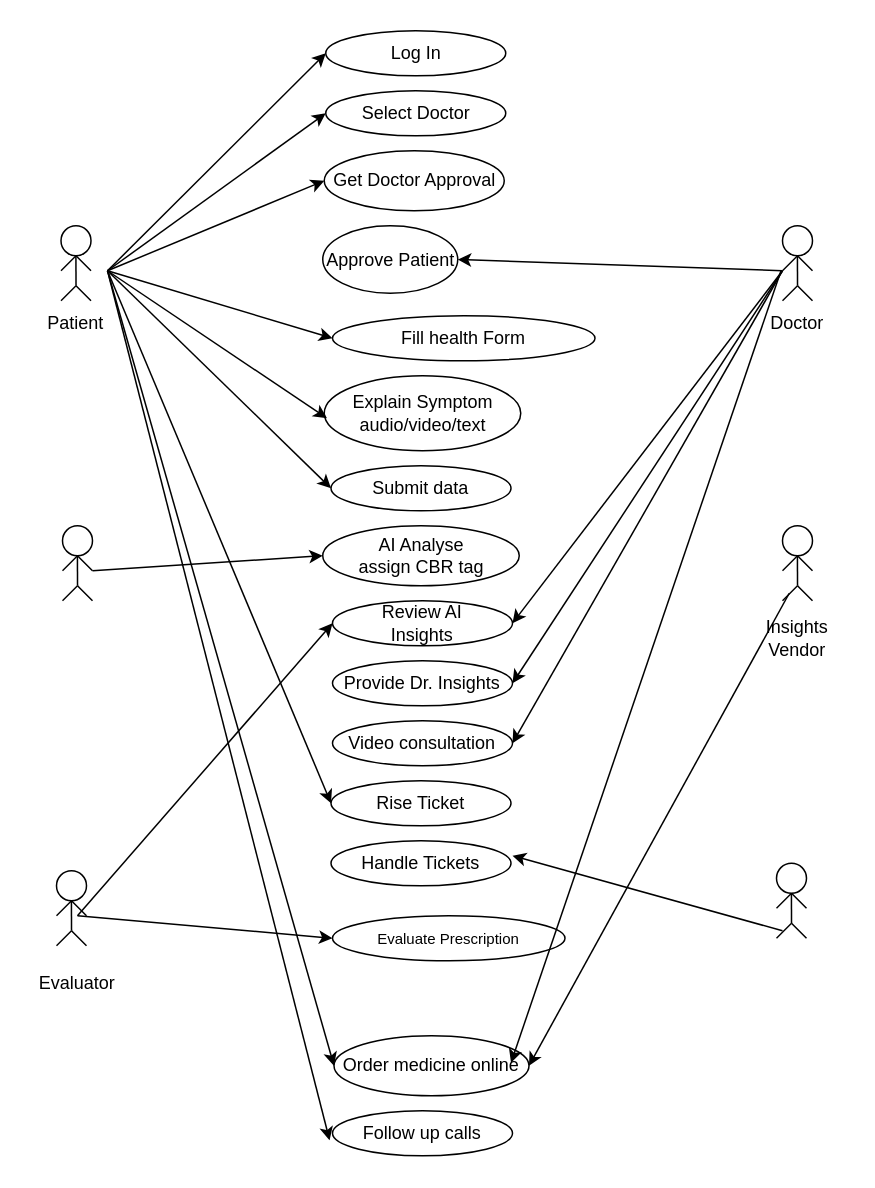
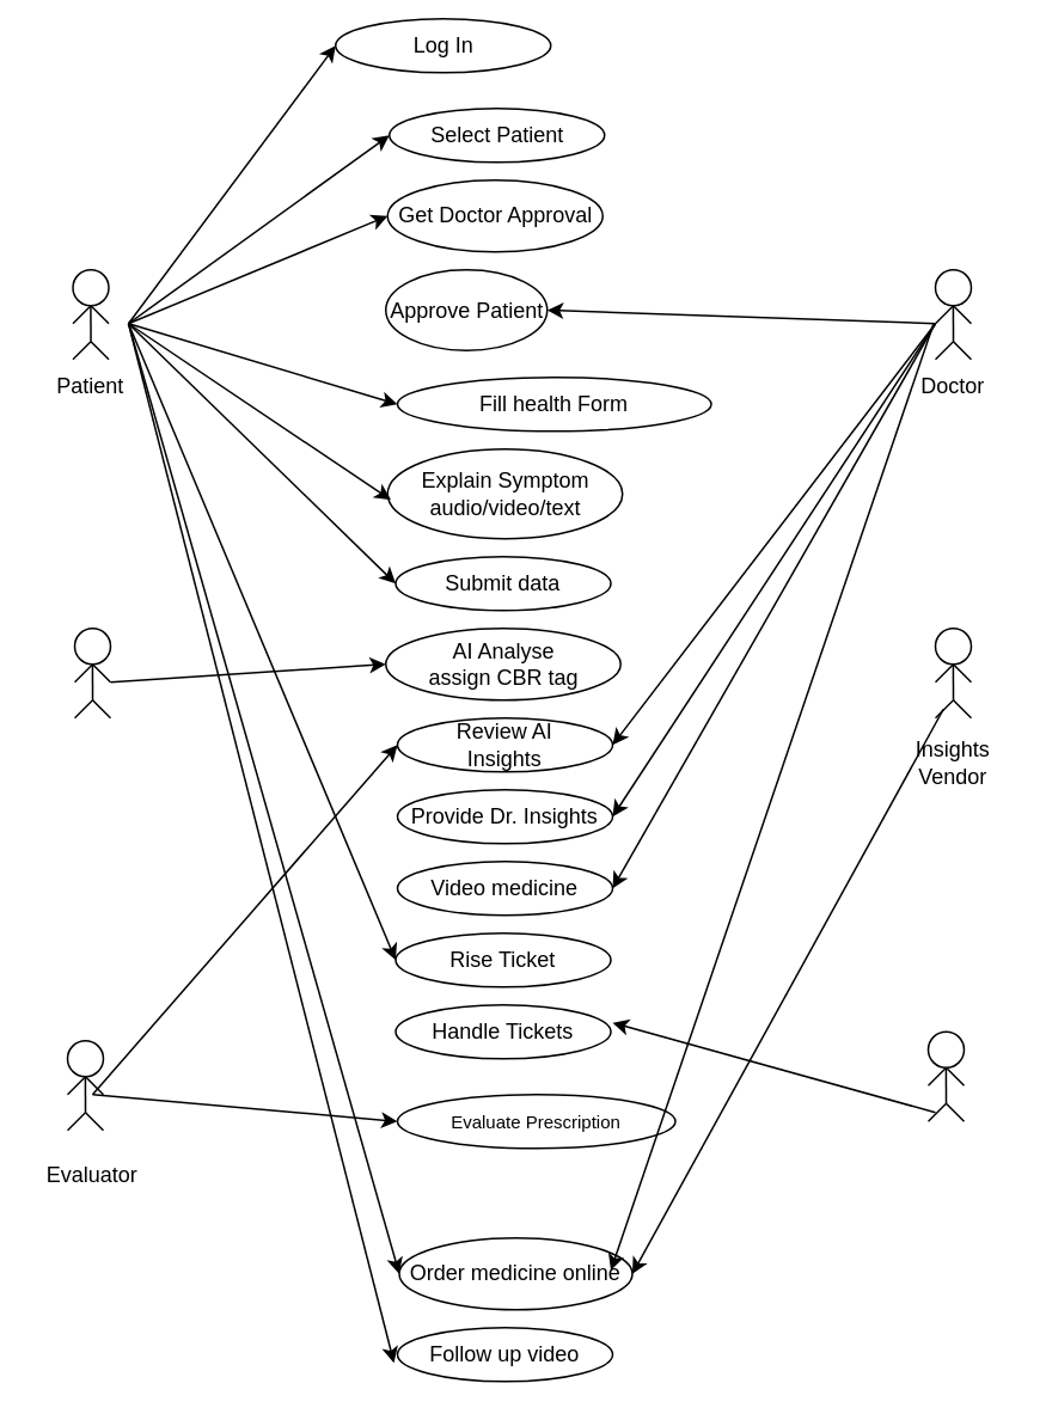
  <mxCell id="0" />
  <mxCell id="1" parent="0" />
  <mxCell id="2" value="" style="group" vertex="1" connectable="0" parent="1"><mxGeometry x="501" y="150" width="60" height="80" as="geometry" /></mxCell>
  <mxCell id="3" value="" style="group" vertex="1" connectable="0" parent="2"><mxGeometry x="20" width="20" height="50" as="geometry" /></mxCell>
  <mxCell id="4" value="" style="ellipse;whiteSpace=wrap;html=1;aspect=fixed;" vertex="1" parent="3"><mxGeometry width="20" height="20" as="geometry" /></mxCell>
  <mxCell id="5" value="" style="endArrow=none;html=1;rounded=0;" edge="1" parent="3"><mxGeometry width="50" height="50" relative="1" as="geometry"><mxPoint x="10.03" y="40" as="sourcePoint" /><mxPoint x="9.93" y="20" as="targetPoint" /></mxGeometry></mxCell>
  <mxCell id="6" value="" style="endArrow=none;html=1;rounded=0;" edge="1" parent="3"><mxGeometry width="50" height="50" relative="1" as="geometry"><mxPoint x="20" y="30" as="sourcePoint" /><mxPoint x="20" y="30" as="targetPoint" /><Array as="points"><mxPoint x="10" y="20" /></Array></mxGeometry></mxCell>
  <mxCell id="7" value="" style="endArrow=none;html=1;rounded=0;" edge="1" parent="3"><mxGeometry width="50" height="50" relative="1" as="geometry"><mxPoint x="20" y="50" as="sourcePoint" /><mxPoint x="20" y="50" as="targetPoint" /><Array as="points"><mxPoint x="10" y="40" /></Array></mxGeometry></mxCell>
  <mxCell id="8" value="" style="endArrow=none;html=1;rounded=0;" edge="1" parent="3"><mxGeometry width="50" height="50" relative="1" as="geometry"><mxPoint y="50" as="sourcePoint" /><mxPoint x="10" y="40" as="targetPoint" /><Array as="points"><mxPoint y="50" /></Array></mxGeometry></mxCell>
  <mxCell id="9" value="" style="endArrow=none;html=1;rounded=0;" edge="1" parent="3"><mxGeometry width="50" height="50" relative="1" as="geometry"><mxPoint y="30" as="sourcePoint" /><mxPoint x="10" y="20" as="targetPoint" /><Array as="points"><mxPoint y="30" /></Array></mxGeometry></mxCell>
  <mxCell id="10" value="Doctor" style="text;html=1;align=center;verticalAlign=middle;whiteSpace=wrap;rounded=0;" vertex="1" parent="2"><mxGeometry y="50" width="60" height="30" as="geometry" /></mxCell>
  <mxCell id="11" value="" style="group" vertex="1" connectable="0" parent="1"><mxGeometry x="501" y="350" width="60" height="90" as="geometry" /></mxCell>
  <mxCell id="12" value="" style="group" vertex="1" connectable="0" parent="11"><mxGeometry x="20" width="20" height="50" as="geometry" /></mxCell>
  <mxCell id="13" value="" style="ellipse;whiteSpace=wrap;html=1;aspect=fixed;" vertex="1" parent="12"><mxGeometry width="20" height="20" as="geometry" /></mxCell>
  <mxCell id="14" value="" style="endArrow=none;html=1;rounded=0;" edge="1" parent="12"><mxGeometry width="50" height="50" relative="1" as="geometry"><mxPoint x="10.03" y="40" as="sourcePoint" /><mxPoint x="9.93" y="20" as="targetPoint" /></mxGeometry></mxCell>
  <mxCell id="15" value="" style="endArrow=none;html=1;rounded=0;" edge="1" parent="12"><mxGeometry width="50" height="50" relative="1" as="geometry"><mxPoint x="20" y="30" as="sourcePoint" /><mxPoint x="20" y="30" as="targetPoint" /><Array as="points"><mxPoint x="10" y="20" /></Array></mxGeometry></mxCell>
  <mxCell id="16" value="" style="endArrow=none;html=1;rounded=0;" edge="1" parent="12"><mxGeometry width="50" height="50" relative="1" as="geometry"><mxPoint x="20" y="50" as="sourcePoint" /><mxPoint x="20" y="50" as="targetPoint" /><Array as="points"><mxPoint x="10" y="40" /></Array></mxGeometry></mxCell>
  <mxCell id="17" value="" style="endArrow=none;html=1;rounded=0;" edge="1" parent="12"><mxGeometry width="50" height="50" relative="1" as="geometry"><mxPoint y="50" as="sourcePoint" /><mxPoint x="10" y="40" as="targetPoint" /><Array as="points"><mxPoint y="50" /></Array></mxGeometry></mxCell>
  <mxCell id="18" value="" style="endArrow=none;html=1;rounded=0;" edge="1" parent="12"><mxGeometry width="50" height="50" relative="1" as="geometry"><mxPoint y="30" as="sourcePoint" /><mxPoint x="10" y="20" as="targetPoint" /><Array as="points"><mxPoint y="30" /></Array></mxGeometry></mxCell>
  <mxCell id="19" value="Insights Vendor" style="text;html=1;align=center;verticalAlign=middle;whiteSpace=wrap;rounded=0;" vertex="1" parent="11"><mxGeometry y="60" width="60" height="30" as="geometry" /></mxCell>
  <mxCell id="20" value="" style="group" vertex="1" connectable="0" parent="1"><mxGeometry x="25" y="350" width="60" height="90" as="geometry" /></mxCell>
  <mxCell id="21" value="" style="group" vertex="1" connectable="0" parent="20"><mxGeometry x="16" width="20" height="50" as="geometry" /></mxCell>
  <mxCell id="22" value="" style="ellipse;whiteSpace=wrap;html=1;aspect=fixed;" vertex="1" parent="21"><mxGeometry width="20" height="20" as="geometry" /></mxCell>
  <mxCell id="23" value="" style="endArrow=none;html=1;rounded=0;" edge="1" parent="21"><mxGeometry width="50" height="50" relative="1" as="geometry"><mxPoint x="10.03" y="40" as="sourcePoint" /><mxPoint x="9.93" y="20" as="targetPoint" /></mxGeometry></mxCell>
  <mxCell id="24" value="" style="endArrow=none;html=1;rounded=0;" edge="1" parent="21"><mxGeometry width="50" height="50" relative="1" as="geometry"><mxPoint x="20" y="30" as="sourcePoint" /><mxPoint x="20" y="30" as="targetPoint" /><Array as="points"><mxPoint x="10" y="20" /></Array></mxGeometry></mxCell>
  <mxCell id="25" value="" style="endArrow=none;html=1;rounded=0;" edge="1" parent="21"><mxGeometry width="50" height="50" relative="1" as="geometry"><mxPoint x="20" y="50" as="sourcePoint" /><mxPoint x="20" y="50" as="targetPoint" /><Array as="points"><mxPoint x="10" y="40" /></Array></mxGeometry></mxCell>
  <mxCell id="26" value="" style="endArrow=none;html=1;rounded=0;" edge="1" parent="21"><mxGeometry width="50" height="50" relative="1" as="geometry"><mxPoint y="50" as="sourcePoint" /><mxPoint x="10" y="40" as="targetPoint" /><Array as="points"><mxPoint y="50" /></Array></mxGeometry></mxCell>
  <mxCell id="27" value="" style="endArrow=none;html=1;rounded=0;" edge="1" parent="21"><mxGeometry width="50" height="50" relative="1" as="geometry"><mxPoint y="30" as="sourcePoint" /><mxPoint x="10" y="20" as="targetPoint" /><Array as="points"><mxPoint y="30" /></Array></mxGeometry></mxCell>
  <mxCell id="28" value="" style="group" vertex="1" connectable="0" parent="1"><mxGeometry x="20" y="150" width="60" height="80" as="geometry" /></mxCell>
  <mxCell id="29" value="" style="group" vertex="1" connectable="0" parent="28"><mxGeometry x="20" width="20" height="50" as="geometry" /></mxCell>
  <mxCell id="30" value="" style="ellipse;whiteSpace=wrap;html=1;aspect=fixed;" vertex="1" parent="29"><mxGeometry width="20" height="20" as="geometry" /></mxCell>
  <mxCell id="31" value="" style="endArrow=none;html=1;rounded=0;" edge="1" parent="29"><mxGeometry width="50" height="50" relative="1" as="geometry"><mxPoint x="10.03" y="40" as="sourcePoint" /><mxPoint x="9.93" y="20" as="targetPoint" /></mxGeometry></mxCell>
  <mxCell id="32" value="" style="endArrow=none;html=1;rounded=0;" edge="1" parent="29"><mxGeometry width="50" height="50" relative="1" as="geometry"><mxPoint x="20" y="30" as="sourcePoint" /><mxPoint x="20" y="30" as="targetPoint" /><Array as="points"><mxPoint x="10" y="20" /></Array></mxGeometry></mxCell>
  <mxCell id="33" value="" style="endArrow=none;html=1;rounded=0;" edge="1" parent="29"><mxGeometry width="50" height="50" relative="1" as="geometry"><mxPoint x="20" y="50" as="sourcePoint" /><mxPoint x="20" y="50" as="targetPoint" /><Array as="points"><mxPoint x="10" y="40" /></Array></mxGeometry></mxCell>
  <mxCell id="34" value="" style="endArrow=none;html=1;rounded=0;" edge="1" parent="29"><mxGeometry width="50" height="50" relative="1" as="geometry"><mxPoint y="50" as="sourcePoint" /><mxPoint x="10" y="40" as="targetPoint" /><Array as="points"><mxPoint y="50" /></Array></mxGeometry></mxCell>
  <mxCell id="35" value="" style="endArrow=none;html=1;rounded=0;" edge="1" parent="29"><mxGeometry width="50" height="50" relative="1" as="geometry"><mxPoint y="30" as="sourcePoint" /><mxPoint x="10" y="20" as="targetPoint" /><Array as="points"><mxPoint y="30" /></Array></mxGeometry></mxCell>
  <mxCell id="36" value="Patient" style="text;html=1;align=center;verticalAlign=middle;whiteSpace=wrap;rounded=0;" vertex="1" parent="28"><mxGeometry y="50" width="60" height="30" as="geometry" /></mxCell>
  <mxCell id="37" value="" style="group" vertex="1" connectable="0" parent="1"><mxGeometry x="21" y="580" width="60" height="90" as="geometry" /></mxCell>
  <mxCell id="38" value="" style="group" vertex="1" connectable="0" parent="37"><mxGeometry x="16" width="20" height="50" as="geometry" /></mxCell>
  <mxCell id="39" value="" style="ellipse;whiteSpace=wrap;html=1;aspect=fixed;" vertex="1" parent="38"><mxGeometry width="20" height="20" as="geometry" /></mxCell>
  <mxCell id="40" value="" style="endArrow=none;html=1;rounded=0;" edge="1" parent="38"><mxGeometry width="50" height="50" relative="1" as="geometry"><mxPoint x="10.03" y="40" as="sourcePoint" /><mxPoint x="9.93" y="20" as="targetPoint" /></mxGeometry></mxCell>
  <mxCell id="41" value="" style="endArrow=none;html=1;rounded=0;" edge="1" parent="38"><mxGeometry width="50" height="50" relative="1" as="geometry"><mxPoint x="20" y="30" as="sourcePoint" /><mxPoint x="20" y="30" as="targetPoint" /><Array as="points"><mxPoint x="10" y="20" /></Array></mxGeometry></mxCell>
  <mxCell id="42" value="" style="endArrow=none;html=1;rounded=0;" edge="1" parent="38"><mxGeometry width="50" height="50" relative="1" as="geometry"><mxPoint x="20" y="50" as="sourcePoint" /><mxPoint x="20" y="50" as="targetPoint" /><Array as="points"><mxPoint x="10" y="40" /></Array></mxGeometry></mxCell>
  <mxCell id="43" value="" style="endArrow=none;html=1;rounded=0;" edge="1" parent="38"><mxGeometry width="50" height="50" relative="1" as="geometry"><mxPoint y="50" as="sourcePoint" /><mxPoint x="10" y="40" as="targetPoint" /><Array as="points"><mxPoint y="50" /></Array></mxGeometry></mxCell>
  <mxCell id="44" value="" style="endArrow=none;html=1;rounded=0;" edge="1" parent="38"><mxGeometry width="50" height="50" relative="1" as="geometry"><mxPoint y="30" as="sourcePoint" /><mxPoint x="10" y="20" as="targetPoint" /><Array as="points"><mxPoint y="30" /></Array></mxGeometry></mxCell>
  <mxCell id="45" value="Evaluator" style="text;html=1;align=center;verticalAlign=middle;whiteSpace=wrap;rounded=0;" vertex="1" parent="37"><mxGeometry y="60" width="60" height="30" as="geometry" /></mxCell>
  <mxCell id="46" value="" style="group" vertex="1" connectable="0" parent="1"><mxGeometry x="501" y="575" width="60" height="90" as="geometry" /></mxCell>
  <mxCell id="47" value="" style="group" vertex="1" connectable="0" parent="46"><mxGeometry x="16" width="20" height="50" as="geometry" /></mxCell>
  <mxCell id="48" value="" style="ellipse;whiteSpace=wrap;html=1;aspect=fixed;" vertex="1" parent="47"><mxGeometry width="20" height="20" as="geometry" /></mxCell>
  <mxCell id="49" value="" style="endArrow=none;html=1;rounded=0;" edge="1" parent="47"><mxGeometry width="50" height="50" relative="1" as="geometry"><mxPoint x="10.03" y="40" as="sourcePoint" /><mxPoint x="9.93" y="20" as="targetPoint" /></mxGeometry></mxCell>
  <mxCell id="50" value="" style="endArrow=none;html=1;rounded=0;" edge="1" parent="47"><mxGeometry width="50" height="50" relative="1" as="geometry"><mxPoint x="20" y="30" as="sourcePoint" /><mxPoint x="20" y="30" as="targetPoint" /><Array as="points"><mxPoint x="10" y="20" /></Array></mxGeometry></mxCell>
  <mxCell id="51" value="" style="endArrow=none;html=1;rounded=0;" edge="1" parent="47"><mxGeometry width="50" height="50" relative="1" as="geometry"><mxPoint x="20" y="50" as="sourcePoint" /><mxPoint x="20" y="50" as="targetPoint" /><Array as="points"><mxPoint x="10" y="40" /></Array></mxGeometry></mxCell>
  <mxCell id="52" value="" style="endArrow=none;html=1;rounded=0;" edge="1" parent="47"><mxGeometry width="50" height="50" relative="1" as="geometry"><mxPoint y="50" as="sourcePoint" /><mxPoint x="10" y="40" as="targetPoint" /><Array as="points"><mxPoint y="50" /></Array></mxGeometry></mxCell>
  <mxCell id="53" value="" style="endArrow=none;html=1;rounded=0;" edge="1" parent="47"><mxGeometry width="50" height="50" relative="1" as="geometry"><mxPoint y="30" as="sourcePoint" /><mxPoint x="10" y="20" as="targetPoint" /><Array as="points"><mxPoint y="30" /></Array></mxGeometry></mxCell>
- <mxCell id="54" value="Log In" style="ellipse;whiteSpace=wrap;html=1;" vertex="1" parent="1"><mxGeometry x="216.5" y="20" width="120" height="30" as="geometry" /></mxCell>
- <mxCell id="55" value="Select Doctor" style="ellipse;whiteSpace=wrap;html=1;" vertex="1" parent="1"><mxGeometry x="216.5" y="60" width="120" height="30" as="geometry" /></mxCell>
+ <mxCell id="54" value="Log In" style="ellipse;whiteSpace=wrap;html=1;" vertex="1" parent="1"><mxGeometry x="186.5" y="10" width="120" height="30" as="geometry" /></mxCell>
+ <mxCell id="55" value="Select Patient" style="ellipse;whiteSpace=wrap;html=1;" vertex="1" parent="1"><mxGeometry x="216.5" y="60" width="120" height="30" as="geometry" /></mxCell>
  <mxCell id="56" value="Get Doctor Approval" style="ellipse;whiteSpace=wrap;html=1;" vertex="1" parent="1"><mxGeometry x="215.5" y="100" width="120" height="40" as="geometry" /></mxCell>
  <mxCell id="57" value="Fill health Form" style="ellipse;whiteSpace=wrap;html=1;" vertex="1" parent="1"><mxGeometry x="221" y="210" width="175" height="30" as="geometry" /></mxCell>
  <mxCell id="58" value="Explain Symptom&lt;br&gt;audio/video/text" style="ellipse;whiteSpace=wrap;html=1;" vertex="1" parent="1"><mxGeometry x="215.5" y="250" width="131" height="50" as="geometry" /></mxCell>
  <mxCell id="59" value="Submit data" style="ellipse;whiteSpace=wrap;html=1;" vertex="1" parent="1"><mxGeometry x="220" y="310" width="120" height="30" as="geometry" /></mxCell>
  <mxCell id="60" value="AI Analyse&lt;br&gt;assign CBR tag" style="ellipse;whiteSpace=wrap;html=1;" vertex="1" parent="1"><mxGeometry x="214.5" y="350" width="131" height="40" as="geometry" /></mxCell>
  <mxCell id="61" value="Review AI&lt;br&gt;Insights" style="ellipse;whiteSpace=wrap;html=1;" vertex="1" parent="1"><mxGeometry x="221" y="400" width="120" height="30" as="geometry" /></mxCell>
  <mxCell id="62" value="Provide Dr. Insights" style="ellipse;whiteSpace=wrap;html=1;" vertex="1" parent="1"><mxGeometry x="221" y="440" width="120" height="30" as="geometry" /></mxCell>
- <mxCell id="63" value="Video consultation" style="ellipse;whiteSpace=wrap;html=1;" vertex="1" parent="1"><mxGeometry x="221" y="480" width="120" height="30" as="geometry" /></mxCell>
+ <mxCell id="63" value="Video medicine" style="ellipse;whiteSpace=wrap;html=1;" vertex="1" parent="1"><mxGeometry x="221" y="480" width="120" height="30" as="geometry" /></mxCell>
  <mxCell id="64" value="Rise Ticket" style="ellipse;whiteSpace=wrap;html=1;" vertex="1" parent="1"><mxGeometry x="220" y="520" width="120" height="30" as="geometry" /></mxCell>
  <mxCell id="65" value="&lt;font style=&quot;font-size: 10px;&quot;&gt;Evaluate Prescription&lt;/font&gt;" style="ellipse;whiteSpace=wrap;html=1;" vertex="1" parent="1"><mxGeometry x="221" y="610" width="155" height="30" as="geometry" /></mxCell>
  <mxCell id="66" value="Order medicine online" style="ellipse;whiteSpace=wrap;html=1;" vertex="1" parent="1"><mxGeometry x="222" y="690" width="130" height="40" as="geometry" /></mxCell>
- <mxCell id="67" value="Follow up calls" style="ellipse;whiteSpace=wrap;html=1;" vertex="1" parent="1"><mxGeometry x="221" y="740" width="120" height="30" as="geometry" /></mxCell>
+ <mxCell id="67" value="Follow up video" style="ellipse;whiteSpace=wrap;html=1;" vertex="1" parent="1"><mxGeometry x="221" y="740" width="120" height="30" as="geometry" /></mxCell>
  <mxCell id="68" value="" style="endArrow=classic;html=1;rounded=0;entryX=0;entryY=0.5;entryDx=0;entryDy=0;" edge="1" parent="1" target="54"><mxGeometry width="50" height="50" relative="1" as="geometry"><mxPoint x="71" y="180" as="sourcePoint" /><mxPoint x="141" y="140" as="targetPoint" /></mxGeometry></mxCell>
  <mxCell id="69" value="" style="endArrow=classic;html=1;rounded=0;entryX=0;entryY=0.5;entryDx=0;entryDy=0;" edge="1" parent="1" target="55"><mxGeometry width="50" height="50" relative="1" as="geometry"><mxPoint x="71" y="180" as="sourcePoint" /><mxPoint x="231" y="115" as="targetPoint" /></mxGeometry></mxCell>
  <mxCell id="70" value="" style="endArrow=classic;html=1;rounded=0;entryX=0;entryY=0.5;entryDx=0;entryDy=0;" edge="1" parent="1" target="56"><mxGeometry width="50" height="50" relative="1" as="geometry"><mxPoint x="71" y="180" as="sourcePoint" /><mxPoint x="231" y="155" as="targetPoint" /></mxGeometry></mxCell>
  <mxCell id="71" value="" style="endArrow=classic;html=1;rounded=0;entryX=0;entryY=0.5;entryDx=0;entryDy=0;" edge="1" parent="1" target="57"><mxGeometry width="50" height="50" relative="1" as="geometry"><mxPoint x="71" y="180" as="sourcePoint" /><mxPoint x="230" y="195" as="targetPoint" /></mxGeometry></mxCell>
  <mxCell id="72" value="" style="endArrow=classic;html=1;rounded=0;entryX=0.014;entryY=0.567;entryDx=0;entryDy=0;entryPerimeter=0;" edge="1" parent="1" target="58"><mxGeometry width="50" height="50" relative="1" as="geometry"><mxPoint x="71" y="180" as="sourcePoint" /><mxPoint x="231" y="235" as="targetPoint" /></mxGeometry></mxCell>
  <mxCell id="73" value="" style="endArrow=classic;html=1;rounded=0;entryX=0;entryY=0.5;entryDx=0;entryDy=0;" edge="1" parent="1" target="59"><mxGeometry width="50" height="50" relative="1" as="geometry"><mxPoint x="71" y="180" as="sourcePoint" /><mxPoint x="227" y="288" as="targetPoint" /></mxGeometry></mxCell>
  <mxCell id="74" value="" style="endArrow=classic;html=1;rounded=0;entryX=0;entryY=0.5;entryDx=0;entryDy=0;" edge="1" parent="1" target="64"><mxGeometry width="50" height="50" relative="1" as="geometry"><mxPoint x="71" y="180" as="sourcePoint" /><mxPoint x="230" y="335" as="targetPoint" /></mxGeometry></mxCell>
  <mxCell id="75" value="" style="endArrow=classic;html=1;rounded=0;entryX=0;entryY=0.5;entryDx=0;entryDy=0;" edge="1" parent="1" target="66"><mxGeometry width="50" height="50" relative="1" as="geometry"><mxPoint x="71" y="180" as="sourcePoint" /><mxPoint x="230" y="545" as="targetPoint" /></mxGeometry></mxCell>
  <mxCell id="76" value="" style="endArrow=classic;html=1;rounded=0;entryX=-0.016;entryY=0.656;entryDx=0;entryDy=0;entryPerimeter=0;" edge="1" parent="1" target="67"><mxGeometry width="50" height="50" relative="1" as="geometry"><mxPoint x="71" y="180" as="sourcePoint" /><mxPoint x="231" y="670" as="targetPoint" /></mxGeometry></mxCell>
  <mxCell id="77" value="" style="endArrow=classic;html=1;rounded=0;entryX=1;entryY=0.5;entryDx=0;entryDy=0;" edge="1" parent="1" target="78"><mxGeometry width="50" height="50" relative="1" as="geometry"><mxPoint x="521" y="180" as="sourcePoint" /><mxPoint x="371" y="150" as="targetPoint" /></mxGeometry></mxCell>
  <mxCell id="78" value="Approve Patient" style="ellipse;whiteSpace=wrap;html=1;" vertex="1" parent="1"><mxGeometry x="214.5" y="150" width="90" height="45" as="geometry" /></mxCell>
  <mxCell id="79" value="" style="endArrow=classic;html=1;rounded=0;entryX=1;entryY=0.5;entryDx=0;entryDy=0;" edge="1" parent="1" target="61"><mxGeometry width="50" height="50" relative="1" as="geometry"><mxPoint x="521" y="180" as="sourcePoint" /><mxPoint x="344" y="175" as="targetPoint" /></mxGeometry></mxCell>
  <mxCell id="80" value="" style="endArrow=classic;html=1;rounded=0;entryX=1;entryY=0.5;entryDx=0;entryDy=0;" edge="1" parent="1" target="62"><mxGeometry width="50" height="50" relative="1" as="geometry"><mxPoint x="521" y="180" as="sourcePoint" /><mxPoint x="351" y="425" as="targetPoint" /></mxGeometry></mxCell>
  <mxCell id="81" value="" style="endArrow=classic;html=1;rounded=0;entryX=1;entryY=0.5;entryDx=0;entryDy=0;" edge="1" parent="1"><mxGeometry width="50" height="50" relative="1" as="geometry"><mxPoint x="521" y="180" as="sourcePoint" /><mxPoint x="341" y="495" as="targetPoint" /></mxGeometry></mxCell>
  <mxCell id="82" value="" style="endArrow=classic;html=1;rounded=0;entryX=1;entryY=0.5;entryDx=0;entryDy=0;" edge="1" parent="1"><mxGeometry width="50" height="50" relative="1" as="geometry"><mxPoint x="520" y="180" as="sourcePoint" /><mxPoint x="340" y="708" as="targetPoint" /></mxGeometry></mxCell>
  <mxCell id="83" value="" style="endArrow=classic;html=1;rounded=0;entryX=0;entryY=0.5;entryDx=0;entryDy=0;" edge="1" parent="1" target="60"><mxGeometry width="50" height="50" relative="1" as="geometry"><mxPoint x="61" y="380" as="sourcePoint" /><mxPoint x="111" y="330" as="targetPoint" /></mxGeometry></mxCell>
  <mxCell id="84" value="" style="endArrow=classic;html=1;rounded=0;entryX=0;entryY=0.5;entryDx=0;entryDy=0;" edge="1" parent="1" target="65"><mxGeometry width="50" height="50" relative="1" as="geometry"><mxPoint x="51" y="610" as="sourcePoint" /><mxPoint x="204" y="600" as="targetPoint" /></mxGeometry></mxCell>
  <mxCell id="85" value="" style="endArrow=classic;html=1;rounded=0;entryX=0;entryY=0.5;entryDx=0;entryDy=0;" edge="1" parent="1" target="61"><mxGeometry width="50" height="50" relative="1" as="geometry"><mxPoint x="51" y="610" as="sourcePoint" /><mxPoint x="230" y="585" as="targetPoint" /></mxGeometry></mxCell>
  <mxCell id="86" value="" style="endArrow=classic;html=1;rounded=0;entryX=1;entryY=0.5;entryDx=0;entryDy=0;" edge="1" parent="1" target="66"><mxGeometry width="50" height="50" relative="1" as="geometry"><mxPoint x="525.5" y="395" as="sourcePoint" /><mxPoint x="345.5" y="630" as="targetPoint" /></mxGeometry></mxCell>
  <mxCell id="87" value="Handle Tickets" style="ellipse;whiteSpace=wrap;html=1;" vertex="1" parent="1"><mxGeometry x="220" y="560" width="120" height="30" as="geometry" /></mxCell>
  <mxCell id="88" value="" style="endArrow=classic;html=1;rounded=0;" edge="1" parent="1"><mxGeometry width="50" height="50" relative="1" as="geometry"><mxPoint x="521" y="620" as="sourcePoint" /><mxPoint x="341" y="570" as="targetPoint" /></mxGeometry></mxCell>
